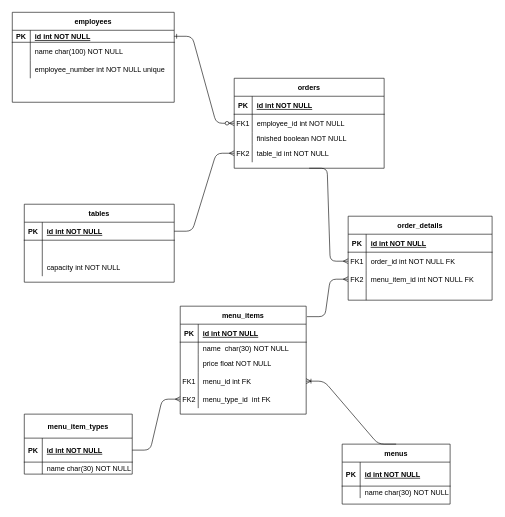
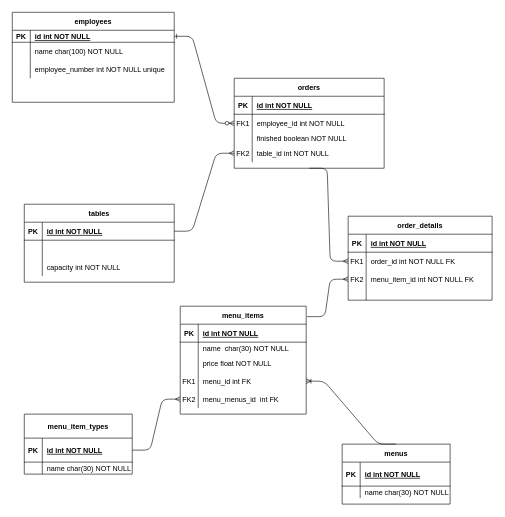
  <mxCell id="0" />
  <mxCell id="1" parent="0" />
  <mxCell id="2" value="" style="edgeStyle=entityRelationEdgeStyle;endArrow=ERzeroToMany;startArrow=ERone;endFill=1;startFill=0;" parent="1" source="6" target="32" edge="1"><mxGeometry width="100" height="100" relative="1" as="geometry"><mxPoint x="330" y="590" as="sourcePoint" /><mxPoint x="430" y="490" as="targetPoint" /></mxGeometry></mxCell>
  <mxCell id="3" value="" style="edgeStyle=entityRelationEdgeStyle;fontSize=12;html=1;endArrow=ERmany;" edge="1" parent="1" source="20" target="38"><mxGeometry width="100" height="100" relative="1" as="geometry"><mxPoint x="480" y="230" as="sourcePoint" /><mxPoint x="600" y="320" as="targetPoint" /></mxGeometry></mxCell>
  <mxCell id="4" value="" style="edgeStyle=entityRelationEdgeStyle;fontSize=12;html=1;endArrow=ERmany;entryX=0;entryY=0.5;entryDx=0;entryDy=0;exitX=0.5;exitY=1;exitDx=0;exitDy=0;" edge="1" parent="1" source="28" target="45"><mxGeometry width="100" height="100" relative="1" as="geometry"><mxPoint x="600" y="238" as="sourcePoint" /><mxPoint x="760" y="490" as="targetPoint" /></mxGeometry></mxCell>
  <mxCell id="5" value="employees" style="shape=table;startSize=30;container=1;collapsible=1;childLayout=tableLayout;fixedRows=1;rowLines=0;fontStyle=1;align=center;resizeLast=1;" parent="1" vertex="1"><mxGeometry x="20" y="20" width="270" height="150" as="geometry" /></mxCell>
  <mxCell id="6" value="" style="shape=partialRectangle;collapsible=0;dropTarget=0;pointerEvents=0;fillColor=none;points=[[0,0.5],[1,0.5]];portConstraint=eastwest;top=0;left=0;right=0;bottom=1;" parent="5" vertex="1"><mxGeometry y="30" width="270" height="20" as="geometry" /></mxCell>
  <mxCell id="7" value="PK" style="shape=partialRectangle;overflow=hidden;connectable=0;fillColor=none;top=0;left=0;bottom=0;right=0;fontStyle=1;" parent="6" vertex="1"><mxGeometry width="30" height="20" as="geometry" /></mxCell>
  <mxCell id="8" value="id int NOT NULL " style="shape=partialRectangle;overflow=hidden;connectable=0;fillColor=none;top=0;left=0;bottom=0;right=0;align=left;spacingLeft=6;fontStyle=5;" parent="6" vertex="1"><mxGeometry x="30" width="240" height="20" as="geometry" /></mxCell>
  <mxCell id="9" value="" style="shape=partialRectangle;collapsible=0;dropTarget=0;pointerEvents=0;fillColor=none;points=[[0,0.5],[1,0.5]];portConstraint=eastwest;top=0;left=0;right=0;bottom=0;" parent="5" vertex="1"><mxGeometry y="50" width="270" height="30" as="geometry" /></mxCell>
  <mxCell id="10" value="" style="shape=partialRectangle;overflow=hidden;connectable=0;fillColor=none;top=0;left=0;bottom=0;right=0;" parent="9" vertex="1"><mxGeometry width="30" height="30" as="geometry" /></mxCell>
  <mxCell id="11" value="name char(100) NOT NULL" style="shape=partialRectangle;overflow=hidden;connectable=0;fillColor=none;top=0;left=0;bottom=0;right=0;align=left;spacingLeft=6;" parent="9" vertex="1"><mxGeometry x="30" width="240" height="30" as="geometry" /></mxCell>
  <mxCell id="12" value="" style="shape=partialRectangle;collapsible=0;dropTarget=0;pointerEvents=0;fillColor=none;points=[[0,0.5],[1,0.5]];portConstraint=eastwest;top=0;left=0;right=0;bottom=0;" vertex="1" parent="5"><mxGeometry y="80" width="270" height="30" as="geometry" /></mxCell>
  <mxCell id="13" value="" style="shape=partialRectangle;overflow=hidden;connectable=0;fillColor=none;top=0;left=0;bottom=0;right=0;" vertex="1" parent="12"><mxGeometry width="30" height="30" as="geometry" /></mxCell>
  <mxCell id="14" value="employee_number int NOT NULL unique" style="shape=partialRectangle;overflow=hidden;connectable=0;fillColor=none;top=0;left=0;bottom=0;right=0;align=left;spacingLeft=6;" vertex="1" parent="12"><mxGeometry x="30" width="240" height="30" as="geometry" /></mxCell>
  <mxCell id="15" value="" style="shape=partialRectangle;collapsible=0;dropTarget=0;pointerEvents=0;fillColor=none;points=[[0,0.5],[1,0.5]];portConstraint=eastwest;top=0;left=0;right=0;bottom=0;" vertex="1" parent="5"><mxGeometry y="110" width="270" height="30" as="geometry" /></mxCell>
  <mxCell id="16" value="" style="shape=partialRectangle;overflow=hidden;connectable=0;fillColor=none;top=0;left=0;bottom=0;right=0;" vertex="1" parent="15"><mxGeometry width="30" height="30" as="geometry" /></mxCell>
  <mxCell id="17" value="" style="edgeStyle=entityRelationEdgeStyle;fontSize=12;html=1;endArrow=ERmany;exitX=1.006;exitY=0.097;exitDx=0;exitDy=0;entryX=0;entryY=0.5;entryDx=0;entryDy=0;exitPerimeter=0;" edge="1" parent="1" source="54" target="48"><mxGeometry width="100" height="100" relative="1" as="geometry"><mxPoint x="630" y="530" as="sourcePoint" /><mxPoint x="730" y="430" as="targetPoint" /></mxGeometry></mxCell>
  <mxCell id="18" value="" style="edgeStyle=entityRelationEdgeStyle;fontSize=12;html=1;endArrow=ERmany;" edge="1" parent="1" source="71" target="67"><mxGeometry width="100" height="100" relative="1" as="geometry"><mxPoint x="1000" y="290" as="sourcePoint" /><mxPoint x="730" y="430" as="targetPoint" /></mxGeometry></mxCell>
  <mxCell id="19" value="tables" style="shape=table;startSize=30;container=1;collapsible=1;childLayout=tableLayout;fixedRows=1;rowLines=0;fontStyle=1;align=center;resizeLast=1;" parent="1" vertex="1"><mxGeometry x="40" y="340" width="250" height="130" as="geometry" /></mxCell>
  <mxCell id="20" value="" style="shape=partialRectangle;collapsible=0;dropTarget=0;pointerEvents=0;fillColor=none;points=[[0,0.5],[1,0.5]];portConstraint=eastwest;top=0;left=0;right=0;bottom=1;" parent="19" vertex="1"><mxGeometry y="30" width="250" height="30" as="geometry" /></mxCell>
  <mxCell id="21" value="PK" style="shape=partialRectangle;overflow=hidden;connectable=0;fillColor=none;top=0;left=0;bottom=0;right=0;fontStyle=1;" parent="20" vertex="1"><mxGeometry width="30" height="30" as="geometry" /></mxCell>
  <mxCell id="22" value="id int NOT NULL " style="shape=partialRectangle;overflow=hidden;connectable=0;fillColor=none;top=0;left=0;bottom=0;right=0;align=left;spacingLeft=6;fontStyle=5;" parent="20" vertex="1"><mxGeometry x="30" width="220" height="30" as="geometry" /></mxCell>
  <mxCell id="23" value="" style="shape=partialRectangle;collapsible=0;dropTarget=0;pointerEvents=0;fillColor=none;points=[[0,0.5],[1,0.5]];portConstraint=eastwest;top=0;left=0;right=0;bottom=0;" parent="19" vertex="1"><mxGeometry y="60" width="250" height="30" as="geometry" /></mxCell>
  <mxCell id="24" value="" style="shape=partialRectangle;overflow=hidden;connectable=0;fillColor=none;top=0;left=0;bottom=0;right=0;" parent="23" vertex="1"><mxGeometry width="30" height="30" as="geometry" /></mxCell>
  <mxCell id="25" value="" style="shape=partialRectangle;collapsible=0;dropTarget=0;pointerEvents=0;fillColor=none;points=[[0,0.5],[1,0.5]];portConstraint=eastwest;top=0;left=0;right=0;bottom=0;" parent="19" vertex="1"><mxGeometry y="90" width="250" height="30" as="geometry" /></mxCell>
  <mxCell id="26" value="" style="shape=partialRectangle;overflow=hidden;connectable=0;fillColor=none;top=0;left=0;bottom=0;right=0;" parent="25" vertex="1"><mxGeometry width="30" height="30" as="geometry" /></mxCell>
  <mxCell id="27" value="capacity int NOT NULL" style="shape=partialRectangle;overflow=hidden;connectable=0;fillColor=none;top=0;left=0;bottom=0;right=0;align=left;spacingLeft=6;" parent="25" vertex="1"><mxGeometry x="30" width="220" height="30" as="geometry" /></mxCell>
  <mxCell id="28" value="orders" style="shape=table;startSize=30;container=1;collapsible=1;childLayout=tableLayout;fixedRows=1;rowLines=0;fontStyle=1;align=center;resizeLast=1;" parent="1" vertex="1"><mxGeometry x="390" y="130" width="250" height="150" as="geometry" /></mxCell>
  <mxCell id="29" value="" style="shape=partialRectangle;collapsible=0;dropTarget=0;pointerEvents=0;fillColor=none;points=[[0,0.5],[1,0.5]];portConstraint=eastwest;top=0;left=0;right=0;bottom=1;" parent="28" vertex="1"><mxGeometry y="30" width="250" height="30" as="geometry" /></mxCell>
  <mxCell id="30" value="PK" style="shape=partialRectangle;overflow=hidden;connectable=0;fillColor=none;top=0;left=0;bottom=0;right=0;fontStyle=1;" parent="29" vertex="1"><mxGeometry width="30" height="30" as="geometry" /></mxCell>
  <mxCell id="31" value="id int NOT NULL " style="shape=partialRectangle;overflow=hidden;connectable=0;fillColor=none;top=0;left=0;bottom=0;right=0;align=left;spacingLeft=6;fontStyle=5;" parent="29" vertex="1"><mxGeometry x="30" width="220" height="30" as="geometry" /></mxCell>
  <mxCell id="32" value="" style="shape=partialRectangle;collapsible=0;dropTarget=0;pointerEvents=0;fillColor=none;points=[[0,0.5],[1,0.5]];portConstraint=eastwest;top=0;left=0;right=0;bottom=0;" parent="28" vertex="1"><mxGeometry y="60" width="250" height="30" as="geometry" /></mxCell>
  <mxCell id="33" value="FK1" style="shape=partialRectangle;overflow=hidden;connectable=0;fillColor=none;top=0;left=0;bottom=0;right=0;" parent="32" vertex="1"><mxGeometry width="30" height="30" as="geometry" /></mxCell>
  <mxCell id="34" value="employee_id int NOT NULL" style="shape=partialRectangle;overflow=hidden;connectable=0;fillColor=none;top=0;left=0;bottom=0;right=0;align=left;spacingLeft=6;" parent="32" vertex="1"><mxGeometry x="30" width="220" height="30" as="geometry" /></mxCell>
  <mxCell id="35" value="" style="shape=partialRectangle;collapsible=0;dropTarget=0;pointerEvents=0;fillColor=none;points=[[0,0.5],[1,0.5]];portConstraint=eastwest;top=0;left=0;right=0;bottom=0;" parent="28" vertex="1"><mxGeometry y="90" width="250" height="20" as="geometry" /></mxCell>
  <mxCell id="36" value="" style="shape=partialRectangle;overflow=hidden;connectable=0;fillColor=none;top=0;left=0;bottom=0;right=0;" parent="35" vertex="1"><mxGeometry width="30" height="20" as="geometry" /></mxCell>
  <mxCell id="37" value="finished boolean NOT NULL" style="shape=partialRectangle;overflow=hidden;connectable=0;fillColor=none;top=0;left=0;bottom=0;right=0;align=left;spacingLeft=6;" parent="35" vertex="1"><mxGeometry x="30" width="220" height="20" as="geometry" /></mxCell>
  <mxCell id="38" value="" style="shape=partialRectangle;collapsible=0;dropTarget=0;pointerEvents=0;fillColor=none;points=[[0,0.5],[1,0.5]];portConstraint=eastwest;top=0;left=0;right=0;bottom=0;" vertex="1" parent="28"><mxGeometry y="110" width="250" height="30" as="geometry" /></mxCell>
  <mxCell id="39" value="FK2" style="shape=partialRectangle;overflow=hidden;connectable=0;fillColor=none;top=0;left=0;bottom=0;right=0;" vertex="1" parent="38"><mxGeometry width="30" height="30" as="geometry" /></mxCell>
  <mxCell id="40" value="table_id int NOT NULL" style="shape=partialRectangle;overflow=hidden;connectable=0;fillColor=none;top=0;left=0;bottom=0;right=0;align=left;spacingLeft=6;" vertex="1" parent="38"><mxGeometry x="30" width="220" height="30" as="geometry" /></mxCell>
  <mxCell id="41" value="order_details" style="shape=table;startSize=30;container=1;collapsible=1;childLayout=tableLayout;fixedRows=1;rowLines=0;fontStyle=1;align=center;resizeLast=1;" vertex="1" parent="1"><mxGeometry x="580" y="360" width="240" height="140" as="geometry" /></mxCell>
  <mxCell id="42" value="" style="shape=partialRectangle;collapsible=0;dropTarget=0;pointerEvents=0;fillColor=none;top=0;left=0;bottom=1;right=0;points=[[0,0.5],[1,0.5]];portConstraint=eastwest;" vertex="1" parent="41"><mxGeometry y="30" width="240" height="30" as="geometry" /></mxCell>
  <mxCell id="43" value="PK" style="shape=partialRectangle;connectable=0;fillColor=none;top=0;left=0;bottom=0;right=0;fontStyle=1;overflow=hidden;" vertex="1" parent="42"><mxGeometry width="30" height="30" as="geometry" /></mxCell>
  <mxCell id="44" value="id int NOT NULL" style="shape=partialRectangle;connectable=0;fillColor=none;top=0;left=0;bottom=0;right=0;align=left;spacingLeft=6;fontStyle=5;overflow=hidden;" vertex="1" parent="42"><mxGeometry x="30" width="210" height="30" as="geometry" /></mxCell>
  <mxCell id="45" value="" style="shape=partialRectangle;collapsible=0;dropTarget=0;pointerEvents=0;fillColor=none;top=0;left=0;bottom=0;right=0;points=[[0,0.5],[1,0.5]];portConstraint=eastwest;" vertex="1" parent="41"><mxGeometry y="60" width="240" height="30" as="geometry" /></mxCell>
  <mxCell id="46" value="FK1" style="shape=partialRectangle;connectable=0;fillColor=none;top=0;left=0;bottom=0;right=0;editable=1;overflow=hidden;" vertex="1" parent="45"><mxGeometry width="30" height="30" as="geometry" /></mxCell>
  <mxCell id="47" value="order_id int NOT NULL FK" style="shape=partialRectangle;connectable=0;fillColor=none;top=0;left=0;bottom=0;right=0;align=left;spacingLeft=6;overflow=hidden;" vertex="1" parent="45"><mxGeometry x="30" width="210" height="30" as="geometry" /></mxCell>
  <mxCell id="48" value="" style="shape=partialRectangle;collapsible=0;dropTarget=0;pointerEvents=0;fillColor=none;top=0;left=0;bottom=0;right=0;points=[[0,0.5],[1,0.5]];portConstraint=eastwest;" vertex="1" parent="41"><mxGeometry y="90" width="240" height="30" as="geometry" /></mxCell>
  <mxCell id="49" value="FK2" style="shape=partialRectangle;connectable=0;fillColor=none;top=0;left=0;bottom=0;right=0;editable=1;overflow=hidden;" vertex="1" parent="48"><mxGeometry width="30" height="30" as="geometry" /></mxCell>
  <mxCell id="50" value="menu_item_id int NOT NULL FK" style="shape=partialRectangle;connectable=0;fillColor=none;top=0;left=0;bottom=0;right=0;align=left;spacingLeft=6;overflow=hidden;" vertex="1" parent="48"><mxGeometry x="30" width="210" height="30" as="geometry" /></mxCell>
  <mxCell id="51" value="" style="shape=partialRectangle;collapsible=0;dropTarget=0;pointerEvents=0;fillColor=none;top=0;left=0;bottom=0;right=0;points=[[0,0.5],[1,0.5]];portConstraint=eastwest;" vertex="1" parent="41"><mxGeometry y="120" width="240" height="20" as="geometry" /></mxCell>
  <mxCell id="52" value="" style="shape=partialRectangle;connectable=0;fillColor=none;top=0;left=0;bottom=0;right=0;editable=1;overflow=hidden;" vertex="1" parent="51"><mxGeometry width="30" height="20" as="geometry" /></mxCell>
  <mxCell id="53" value="" style="shape=partialRectangle;connectable=0;fillColor=none;top=0;left=0;bottom=0;right=0;align=left;spacingLeft=6;overflow=hidden;" vertex="1" parent="51"><mxGeometry x="30" width="210" height="20" as="geometry" /></mxCell>
  <mxCell id="54" value="menu_items" style="shape=table;startSize=30;container=1;collapsible=1;childLayout=tableLayout;fixedRows=1;rowLines=0;fontStyle=1;align=center;resizeLast=1;" vertex="1" parent="1"><mxGeometry x="300" y="510" width="210" height="180" as="geometry" /></mxCell>
  <mxCell id="55" value="" style="shape=partialRectangle;collapsible=0;dropTarget=0;pointerEvents=0;fillColor=none;top=0;left=0;bottom=1;right=0;points=[[0,0.5],[1,0.5]];portConstraint=eastwest;" vertex="1" parent="54"><mxGeometry y="30" width="210" height="30" as="geometry" /></mxCell>
  <mxCell id="56" value="PK" style="shape=partialRectangle;connectable=0;fillColor=none;top=0;left=0;bottom=0;right=0;fontStyle=1;overflow=hidden;" vertex="1" parent="55"><mxGeometry width="30" height="30" as="geometry" /></mxCell>
  <mxCell id="57" value="id int NOT NULL" style="shape=partialRectangle;connectable=0;fillColor=none;top=0;left=0;bottom=0;right=0;align=left;spacingLeft=6;fontStyle=5;overflow=hidden;" vertex="1" parent="55"><mxGeometry x="30" width="180" height="30" as="geometry" /></mxCell>
  <mxCell id="58" value="" style="shape=partialRectangle;collapsible=0;dropTarget=0;pointerEvents=0;fillColor=none;top=0;left=0;bottom=0;right=0;points=[[0,0.5],[1,0.5]];portConstraint=eastwest;" vertex="1" parent="54"><mxGeometry y="60" width="210" height="20" as="geometry" /></mxCell>
  <mxCell id="59" value="" style="shape=partialRectangle;connectable=0;fillColor=none;top=0;left=0;bottom=0;right=0;editable=1;overflow=hidden;" vertex="1" parent="58"><mxGeometry width="30" height="20" as="geometry" /></mxCell>
  <mxCell id="60" value="name  char(30) NOT NULL" style="shape=partialRectangle;connectable=0;fillColor=none;top=0;left=0;bottom=0;right=0;align=left;spacingLeft=6;overflow=hidden;" vertex="1" parent="58"><mxGeometry x="30" width="180" height="20" as="geometry" /></mxCell>
  <mxCell id="61" value="" style="shape=partialRectangle;collapsible=0;dropTarget=0;pointerEvents=0;fillColor=none;top=0;left=0;bottom=0;right=0;points=[[0,0.5],[1,0.5]];portConstraint=eastwest;" vertex="1" parent="54"><mxGeometry y="80" width="210" height="30" as="geometry" /></mxCell>
  <mxCell id="62" value="" style="shape=partialRectangle;connectable=0;fillColor=none;top=0;left=0;bottom=0;right=0;editable=1;overflow=hidden;" vertex="1" parent="61"><mxGeometry width="30" height="30" as="geometry" /></mxCell>
  <mxCell id="63" value="price float NOT NULL" style="shape=partialRectangle;connectable=0;fillColor=none;top=0;left=0;bottom=0;right=0;align=left;spacingLeft=6;overflow=hidden;" vertex="1" parent="61"><mxGeometry x="30" width="180" height="30" as="geometry" /></mxCell>
  <mxCell id="64" value="" style="shape=partialRectangle;collapsible=0;dropTarget=0;pointerEvents=0;fillColor=none;top=0;left=0;bottom=0;right=0;points=[[0,0.5],[1,0.5]];portConstraint=eastwest;" vertex="1" parent="54"><mxGeometry y="110" width="210" height="30" as="geometry" /></mxCell>
  <mxCell id="65" value="FK1" style="shape=partialRectangle;connectable=0;fillColor=none;top=0;left=0;bottom=0;right=0;editable=1;overflow=hidden;" vertex="1" parent="64"><mxGeometry width="30" height="30" as="geometry" /></mxCell>
  <mxCell id="66" value="menu_id int FK" style="shape=partialRectangle;connectable=0;fillColor=none;top=0;left=0;bottom=0;right=0;align=left;spacingLeft=6;overflow=hidden;" vertex="1" parent="64"><mxGeometry x="30" width="180" height="30" as="geometry" /></mxCell>
  <mxCell id="67" value="" style="shape=partialRectangle;collapsible=0;dropTarget=0;pointerEvents=0;fillColor=none;top=0;left=0;bottom=0;right=0;points=[[0,0.5],[1,0.5]];portConstraint=eastwest;" vertex="1" parent="54"><mxGeometry y="140" width="210" height="30" as="geometry" /></mxCell>
  <mxCell id="68" value="FK2" style="shape=partialRectangle;connectable=0;fillColor=none;top=0;left=0;bottom=0;right=0;editable=1;overflow=hidden;" vertex="1" parent="67"><mxGeometry width="30" height="30" as="geometry" /></mxCell>
- <mxCell id="69" value="menu_type_id  int FK" style="shape=partialRectangle;connectable=0;fillColor=none;top=0;left=0;bottom=0;right=0;align=left;spacingLeft=6;overflow=hidden;" vertex="1" parent="67"><mxGeometry x="30" width="180" height="30" as="geometry" /></mxCell>
+ <mxCell id="69" value="menu_menus_id  int FK" style="shape=partialRectangle;connectable=0;fillColor=none;top=0;left=0;bottom=0;right=0;align=left;spacingLeft=6;overflow=hidden;" vertex="1" parent="67"><mxGeometry x="30" width="180" height="30" as="geometry" /></mxCell>
  <mxCell id="70" value="menu_item_types" style="shape=table;startSize=40;container=1;collapsible=1;childLayout=tableLayout;fixedRows=1;rowLines=0;fontStyle=1;align=center;resizeLast=1;" vertex="1" parent="1"><mxGeometry x="40" y="690" width="180" height="100" as="geometry" /></mxCell>
  <mxCell id="71" value="" style="shape=partialRectangle;collapsible=0;dropTarget=0;pointerEvents=0;fillColor=none;top=0;left=0;bottom=1;right=0;points=[[0,0.5],[1,0.5]];portConstraint=eastwest;" vertex="1" parent="70"><mxGeometry y="40" width="180" height="40" as="geometry" /></mxCell>
  <mxCell id="72" value="PK" style="shape=partialRectangle;connectable=0;fillColor=none;top=0;left=0;bottom=0;right=0;fontStyle=1;overflow=hidden;" vertex="1" parent="71"><mxGeometry width="30" height="40" as="geometry" /></mxCell>
  <mxCell id="73" value="id int NOT NULL" style="shape=partialRectangle;connectable=0;fillColor=none;top=0;left=0;bottom=0;right=0;align=left;spacingLeft=6;fontStyle=5;overflow=hidden;" vertex="1" parent="71"><mxGeometry x="30" width="150" height="40" as="geometry" /></mxCell>
  <mxCell id="74" value="" style="shape=partialRectangle;collapsible=0;dropTarget=0;pointerEvents=0;fillColor=none;top=0;left=0;bottom=0;right=0;points=[[0,0.5],[1,0.5]];portConstraint=eastwest;" vertex="1" parent="70"><mxGeometry y="80" width="180" height="20" as="geometry" /></mxCell>
  <mxCell id="75" value="" style="shape=partialRectangle;connectable=0;fillColor=none;top=0;left=0;bottom=0;right=0;editable=1;overflow=hidden;" vertex="1" parent="74"><mxGeometry width="30" height="20" as="geometry" /></mxCell>
  <mxCell id="76" value="name char(30) NOT NULL" style="shape=partialRectangle;connectable=0;fillColor=none;top=0;left=0;bottom=0;right=0;align=left;spacingLeft=6;overflow=hidden;" vertex="1" parent="74"><mxGeometry x="30" width="150" height="20" as="geometry" /></mxCell>
  <mxCell id="77" value="menus" style="shape=table;startSize=30;container=1;collapsible=1;childLayout=tableLayout;fixedRows=1;rowLines=0;fontStyle=1;align=center;resizeLast=1;" vertex="1" parent="1"><mxGeometry x="570" y="740" width="180" height="100" as="geometry" /></mxCell>
  <mxCell id="78" value="" style="shape=partialRectangle;collapsible=0;dropTarget=0;pointerEvents=0;fillColor=none;top=0;left=0;bottom=1;right=0;points=[[0,0.5],[1,0.5]];portConstraint=eastwest;" vertex="1" parent="77"><mxGeometry y="30" width="180" height="40" as="geometry" /></mxCell>
  <mxCell id="79" value="PK" style="shape=partialRectangle;connectable=0;fillColor=none;top=0;left=0;bottom=0;right=0;fontStyle=1;overflow=hidden;" vertex="1" parent="78"><mxGeometry width="30" height="40" as="geometry" /></mxCell>
  <mxCell id="80" value="id int NOT NULL" style="shape=partialRectangle;connectable=0;fillColor=none;top=0;left=0;bottom=0;right=0;align=left;spacingLeft=6;fontStyle=5;overflow=hidden;" vertex="1" parent="78"><mxGeometry x="30" width="150" height="40" as="geometry" /></mxCell>
  <mxCell id="81" value="" style="shape=partialRectangle;collapsible=0;dropTarget=0;pointerEvents=0;fillColor=none;top=0;left=0;bottom=0;right=0;points=[[0,0.5],[1,0.5]];portConstraint=eastwest;" vertex="1" parent="77"><mxGeometry y="70" width="180" height="20" as="geometry" /></mxCell>
  <mxCell id="82" value="" style="shape=partialRectangle;connectable=0;fillColor=none;top=0;left=0;bottom=0;right=0;editable=1;overflow=hidden;" vertex="1" parent="81"><mxGeometry width="30" height="20" as="geometry" /></mxCell>
  <mxCell id="83" value="name char(30) NOT NULL" style="shape=partialRectangle;connectable=0;fillColor=none;top=0;left=0;bottom=0;right=0;align=left;spacingLeft=6;overflow=hidden;" vertex="1" parent="81"><mxGeometry x="30" width="150" height="20" as="geometry" /></mxCell>
  <mxCell id="84" value="" style="edgeStyle=entityRelationEdgeStyle;fontSize=12;html=1;endArrow=ERoneToMany;exitX=0.5;exitY=0;exitDx=0;exitDy=0;" edge="1" parent="1" source="77" target="64"><mxGeometry width="100" height="100" relative="1" as="geometry"><mxPoint x="753" y="757" as="sourcePoint" /><mxPoint x="580" y="620" as="targetPoint" /></mxGeometry></mxCell>
